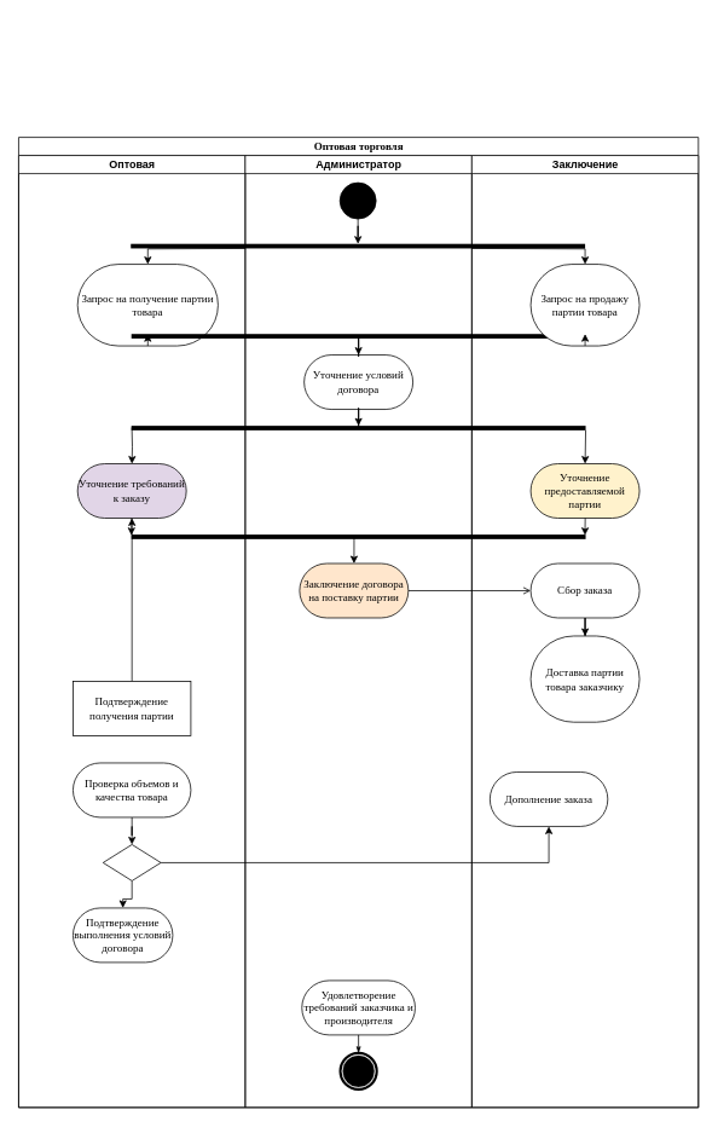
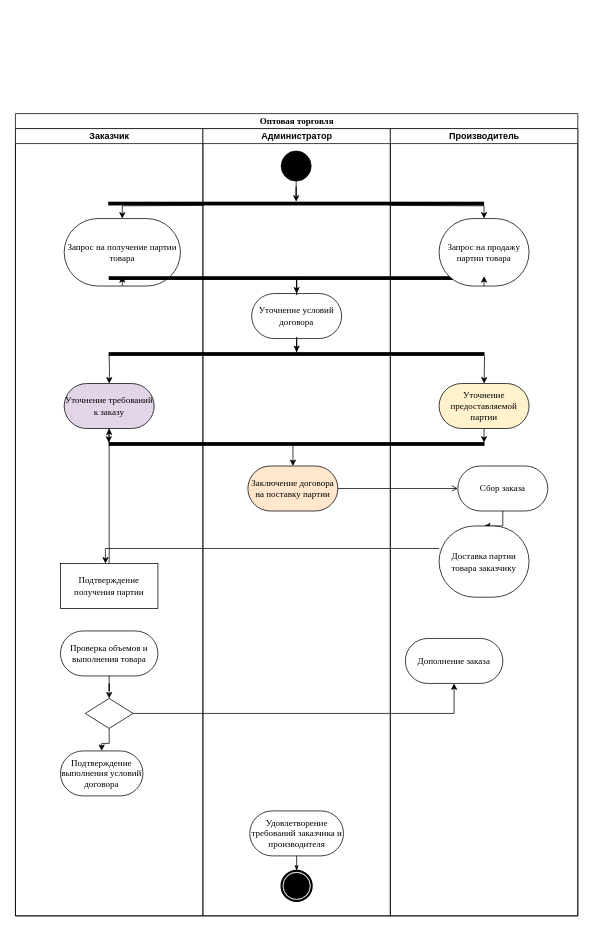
  <mxCell id="0" />
  <mxCell id="1" parent="0" />
  <mxCell id="2" value="Оптовая торговля" style="swimlane;html=1;childLayout=stackLayout;startSize=20;rounded=0;shadow=0;comic=0;labelBackgroundColor=none;strokeWidth=1;fontFamily=Verdana;fontSize=12;align=center;" parent="1" vertex="1"><mxGeometry x="20" y="151" width="750" height="1070" as="geometry" /></mxCell>
- <mxCell id="3" value="Оптовая" style="swimlane;html=1;startSize=20;" parent="2" vertex="1"><mxGeometry y="20" width="250" height="1050" as="geometry" /></mxCell>
+ <mxCell id="3" value="Заказчик" style="swimlane;html=1;startSize=20;" parent="2" vertex="1"><mxGeometry y="20" width="250" height="1050" as="geometry" /></mxCell>
  <mxCell id="4" value="Запрос на получение партии товара" style="rounded=1;whiteSpace=wrap;html=1;shadow=0;comic=0;labelBackgroundColor=none;strokeWidth=1;fontFamily=Verdana;fontSize=12;align=center;arcSize=50;" parent="3" vertex="1"><mxGeometry x="65" y="120" width="155" height="90" as="geometry" /></mxCell>
  <mxCell id="5" value="Уточнение требований к заказу" style="rounded=1;whiteSpace=wrap;html=1;shadow=0;comic=0;labelBackgroundColor=none;strokeWidth=1;fontFamily=Verdana;fontSize=12;align=center;arcSize=50;fillColor=#e1d5e7;" vertex="1" parent="3"><mxGeometry x="65" y="340" width="120" height="60" as="geometry" /></mxCell>
  <mxCell id="6" style="edgeStyle=orthogonalEdgeStyle;rounded=0;orthogonalLoop=1;jettySize=auto;html=1;" edge="1" parent="3" source="7" target="5"><mxGeometry relative="1" as="geometry" /></mxCell>
  <mxCell id="7" value="Подтверждение получения партии" style="whiteSpace=wrap;html=1;shadow=0;comic=0;labelBackgroundColor=none;strokeWidth=1;fontFamily=Verdana;fontSize=12;align=center;arcSize=50;rounded=0;" vertex="1" parent="3"><mxGeometry x="60" y="580" width="130" height="60" as="geometry" /></mxCell>
  <mxCell id="8" style="edgeStyle=orthogonalEdgeStyle;rounded=0;orthogonalLoop=1;jettySize=auto;html=1;" edge="1" parent="3" source="9" target="12"><mxGeometry relative="1" as="geometry" /></mxCell>
- <mxCell id="9" value="Проверка объемов и качества товара" style="rounded=1;whiteSpace=wrap;html=1;shadow=0;comic=0;labelBackgroundColor=none;strokeWidth=1;fontFamily=Verdana;fontSize=12;align=center;arcSize=50;" vertex="1" parent="3"><mxGeometry x="60" y="670" width="130" height="60" as="geometry" /></mxCell>
+ <mxCell id="9" value="Проверка объемов и выполнения товара" style="rounded=1;whiteSpace=wrap;html=1;shadow=0;comic=0;labelBackgroundColor=none;strokeWidth=1;fontFamily=Verdana;fontSize=12;align=center;arcSize=50;" vertex="1" parent="3"><mxGeometry x="60" y="670" width="130" height="60" as="geometry" /></mxCell>
  <mxCell id="10" style="edgeStyle=orthogonalEdgeStyle;rounded=0;orthogonalLoop=1;jettySize=auto;html=1;" edge="1" parent="3" target="5"><mxGeometry relative="1" as="geometry"><mxPoint x="124.9" y="300" as="sourcePoint" /><mxPoint x="124.9" y="318.125" as="targetPoint" /></mxGeometry></mxCell>
  <mxCell id="11" style="edgeStyle=orthogonalEdgeStyle;rounded=0;orthogonalLoop=1;jettySize=auto;html=1;" edge="1" parent="3" source="12" target="13"><mxGeometry relative="1" as="geometry" /></mxCell>
  <mxCell id="12" value="" style="rhombus;whiteSpace=wrap;html=1;" vertex="1" parent="3"><mxGeometry x="93.13" y="760" width="63.75" height="40" as="geometry" /></mxCell>
  <mxCell id="13" value="Подтверждение выполнения условий договора" style="rounded=1;whiteSpace=wrap;html=1;shadow=0;comic=0;labelBackgroundColor=none;strokeWidth=1;fontFamily=Verdana;fontSize=12;align=center;arcSize=50;" vertex="1" parent="3"><mxGeometry x="60" y="830" width="110" height="60" as="geometry" /></mxCell>
  <mxCell id="14" value="Администратор" style="swimlane;html=1;startSize=20;" parent="2" vertex="1"><mxGeometry x="250" y="20" width="250" height="1050" as="geometry" /></mxCell>
  <mxCell id="15" value="Уточнение условий договора" style="rounded=1;whiteSpace=wrap;html=1;shadow=0;comic=0;labelBackgroundColor=none;strokeWidth=1;fontFamily=Verdana;fontSize=12;align=center;arcSize=50;" vertex="1" parent="14"><mxGeometry x="65" y="220" width="120" height="60" as="geometry" /></mxCell>
  <mxCell id="16" style="edgeStyle=orthogonalEdgeStyle;rounded=0;orthogonalLoop=1;jettySize=auto;html=1;" edge="1" parent="14" source="17" target="18"><mxGeometry relative="1" as="geometry" /></mxCell>
  <mxCell id="17" value="" style="ellipse;whiteSpace=wrap;html=1;rounded=0;shadow=0;comic=0;labelBackgroundColor=none;strokeWidth=1;fillColor=#000000;fontFamily=Verdana;fontSize=12;align=center;" parent="14" vertex="1"><mxGeometry x="104.38" y="30" width="40" height="40" as="geometry" /></mxCell>
  <mxCell id="18" value="" style="html=1;points=[];perimeter=orthogonalPerimeter;fillColor=#000000;strokeColor=none;rotation=90;" vertex="1" parent="14"><mxGeometry x="121.88" y="-150.62" width="5" height="501.25" as="geometry" /></mxCell>
  <mxCell id="19" value="Заключение договора на поставку партии" style="rounded=1;whiteSpace=wrap;html=1;shadow=0;comic=0;labelBackgroundColor=none;strokeWidth=1;fontFamily=Verdana;fontSize=12;align=center;arcSize=50;fillColor=#ffe6cc;" vertex="1" parent="14"><mxGeometry x="60" y="450" width="120" height="60" as="geometry" /></mxCell>
  <mxCell id="20" value="" style="shape=mxgraph.bpmn.shape;html=1;verticalLabelPosition=bottom;labelBackgroundColor=#ffffff;verticalAlign=top;perimeter=ellipsePerimeter;outline=end;symbol=terminate;rounded=0;shadow=0;comic=0;strokeWidth=1;fontFamily=Verdana;fontSize=12;align=center;" parent="14" vertex="1"><mxGeometry x="105" y="990" width="40" height="40" as="geometry" /></mxCell>
  <mxCell id="21" value="Удовлетворение требований заказчика и производителя" style="rounded=1;whiteSpace=wrap;html=1;shadow=0;comic=0;labelBackgroundColor=none;strokeWidth=1;fontFamily=Verdana;fontSize=12;align=center;arcSize=50;" parent="14" vertex="1"><mxGeometry x="62.5" y="910" width="125" height="60" as="geometry" /></mxCell>
  <mxCell id="22" style="edgeStyle=none;rounded=0;html=1;labelBackgroundColor=none;startArrow=none;startFill=0;startSize=5;endArrow=classicThin;endFill=1;endSize=5;jettySize=auto;orthogonalLoop=1;strokeWidth=1;fontFamily=Verdana;fontSize=12" parent="14" source="21" target="20" edge="1"><mxGeometry relative="1" as="geometry" /></mxCell>
  <mxCell id="23" style="edgeStyle=orthogonalEdgeStyle;rounded=0;orthogonalLoop=1;jettySize=auto;html=1;" edge="1" parent="14" source="24" target="15"><mxGeometry relative="1" as="geometry" /></mxCell>
  <mxCell id="24" value="" style="html=1;points=[];perimeter=orthogonalPerimeter;fillColor=#000000;strokeColor=none;rotation=90;" vertex="1" parent="14"><mxGeometry x="122.5" y="-51.25" width="5" height="501.25" as="geometry" /></mxCell>
  <mxCell id="25" value="" style="html=1;points=[];perimeter=orthogonalPerimeter;fillColor=#000000;strokeColor=none;rotation=90;" vertex="1" parent="14"><mxGeometry x="122.5" y="170" width="5" height="501.25" as="geometry" /></mxCell>
  <mxCell id="26" value="" style="endArrow=classic;html=1;" edge="1" parent="14" target="19"><mxGeometry width="50" height="50" relative="1" as="geometry"><mxPoint x="120.116" y="420" as="sourcePoint" /><mxPoint x="119.875" y="438.875" as="targetPoint" /></mxGeometry></mxCell>
- <mxCell id="27" value="Заключение" style="swimlane;html=1;startSize=20;" parent="2" vertex="1"><mxGeometry x="500" y="20" width="250" height="1050" as="geometry" /></mxCell>
+ <mxCell id="27" value="Производитель" style="swimlane;html=1;startSize=20;" parent="2" vertex="1"><mxGeometry x="500" y="20" width="250" height="1050" as="geometry" /></mxCell>
  <mxCell id="28" value="Запрос на продажу партии товара" style="rounded=1;whiteSpace=wrap;html=1;shadow=0;comic=0;labelBackgroundColor=none;strokeWidth=1;fontFamily=Verdana;fontSize=12;align=center;arcSize=50;" vertex="1" parent="27"><mxGeometry x="65" y="120" width="120" height="90" as="geometry" /></mxCell>
  <mxCell id="29" value="Уточнение предоставляемой партии" style="rounded=1;whiteSpace=wrap;html=1;shadow=0;comic=0;labelBackgroundColor=none;strokeWidth=1;fontFamily=Verdana;fontSize=12;align=center;arcSize=50;fillColor=#fff2cc;" vertex="1" parent="27"><mxGeometry x="65" y="340" width="120" height="60" as="geometry" /></mxCell>
  <mxCell id="30" style="edgeStyle=orthogonalEdgeStyle;rounded=0;orthogonalLoop=1;jettySize=auto;html=1;" edge="1" parent="27" source="31" target="32"><mxGeometry relative="1" as="geometry" /></mxCell>
- <mxCell id="31" value="Сбор заказа" style="rounded=1;whiteSpace=wrap;html=1;shadow=0;comic=0;labelBackgroundColor=none;strokeWidth=1;fontFamily=Verdana;fontSize=12;align=center;arcSize=50;" vertex="1" parent="27"><mxGeometry x="65" y="450" width="120" height="60" as="geometry" /></mxCell>
+ <mxCell id="31" value="Сбор заказа" style="rounded=1;whiteSpace=wrap;html=1;shadow=0;comic=0;labelBackgroundColor=none;strokeWidth=1;fontFamily=Verdana;fontSize=12;align=center;arcSize=50;" vertex="1" parent="27"><mxGeometry x="90" y="450" width="120" height="60" as="geometry" /></mxCell>
  <mxCell id="32" value="Доставка партии товара заказчику" style="rounded=1;whiteSpace=wrap;html=1;shadow=0;comic=0;labelBackgroundColor=none;strokeWidth=1;fontFamily=Verdana;fontSize=12;align=center;arcSize=50;" vertex="1" parent="27"><mxGeometry x="65" y="530" width="120" height="95" as="geometry" /></mxCell>
  <mxCell id="33" value="" style="html=1;points=[];perimeter=orthogonalPerimeter;fillColor=#000000;strokeColor=none;rotation=90;" vertex="1" parent="27"><mxGeometry x="-127.5" y="50" width="5" height="501.25" as="geometry" /></mxCell>
  <mxCell id="34" style="edgeStyle=orthogonalEdgeStyle;rounded=0;orthogonalLoop=1;jettySize=auto;html=1;" edge="1" parent="27" source="33" target="29"><mxGeometry relative="1" as="geometry"><mxPoint x="-365.1" y="310" as="sourcePoint" /><mxPoint x="-365" y="350" as="targetPoint" /><Array as="points"><mxPoint x="125" y="303" /></Array></mxGeometry></mxCell>
  <mxCell id="35" value="" style="endArrow=classic;html=1;entryX=0.15;entryY=1;entryDx=0;entryDy=0;entryPerimeter=0;" edge="1" parent="27"><mxGeometry width="50" height="50" relative="1" as="geometry"><mxPoint x="125.116" y="400" as="sourcePoint" /><mxPoint x="124.875" y="418.875" as="targetPoint" /></mxGeometry></mxCell>
  <mxCell id="36" value="Дополнение заказа" style="rounded=1;whiteSpace=wrap;html=1;shadow=0;comic=0;labelBackgroundColor=none;strokeWidth=1;fontFamily=Verdana;fontSize=12;align=center;arcSize=50;" vertex="1" parent="27"><mxGeometry x="20" y="680" width="130" height="60" as="geometry" /></mxCell>
  <mxCell id="37" style="edgeStyle=orthogonalEdgeStyle;rounded=0;orthogonalLoop=1;jettySize=auto;html=1;endArrow=open;" edge="1" parent="2" source="19" target="31"><mxGeometry relative="1" as="geometry" /></mxCell>
+ <mxCell id="38" style="edgeStyle=orthogonalEdgeStyle;rounded=0;orthogonalLoop=1;jettySize=auto;html=1;" edge="1" parent="2" source="32" target="7"><mxGeometry relative="1" as="geometry"><Array as="points"><mxPoint x="120" y="580" /></Array></mxGeometry></mxCell>
  <mxCell id="39" style="edgeStyle=orthogonalEdgeStyle;rounded=0;orthogonalLoop=1;jettySize=auto;html=1;" edge="1" parent="2" source="18" target="4"><mxGeometry relative="1" as="geometry"><Array as="points"><mxPoint x="250" y="123" /><mxPoint x="250" y="123" /></Array></mxGeometry></mxCell>
  <mxCell id="40" style="edgeStyle=orthogonalEdgeStyle;rounded=0;orthogonalLoop=1;jettySize=auto;html=1;" edge="1" parent="2" source="18" target="28"><mxGeometry relative="1" as="geometry"><Array as="points"><mxPoint x="500" y="123" /><mxPoint x="500" y="123" /></Array></mxGeometry></mxCell>
  <mxCell id="41" value="" style="endArrow=classic;html=1;" edge="1" parent="2" source="4" target="24"><mxGeometry width="50" height="50" relative="1" as="geometry"><mxPoint x="250" y="270" as="sourcePoint" /><mxPoint x="300" y="220" as="targetPoint" /></mxGeometry></mxCell>
  <mxCell id="42" value="" style="endArrow=classic;html=1;" edge="1" parent="2" source="28" target="24"><mxGeometry width="50" height="50" relative="1" as="geometry"><mxPoint x="135" y="210" as="sourcePoint" /><mxPoint x="625" y="230" as="targetPoint" /></mxGeometry></mxCell>
  <mxCell id="43" style="edgeStyle=orthogonalEdgeStyle;rounded=0;orthogonalLoop=1;jettySize=auto;html=1;" edge="1" parent="2" source="15" target="33"><mxGeometry relative="1" as="geometry" /></mxCell>
  <mxCell id="44" value="" style="endArrow=classic;html=1;entryX=0.15;entryY=1;entryDx=0;entryDy=0;entryPerimeter=0;" edge="1" parent="2" source="5" target="25"><mxGeometry width="50" height="50" relative="1" as="geometry"><mxPoint x="290" y="470" as="sourcePoint" /><mxPoint x="340" y="420" as="targetPoint" /></mxGeometry></mxCell>
  <mxCell id="45" style="edgeStyle=orthogonalEdgeStyle;rounded=0;orthogonalLoop=1;jettySize=auto;html=1;" edge="1" parent="2" source="12" target="36"><mxGeometry relative="1" as="geometry" /></mxCell>
